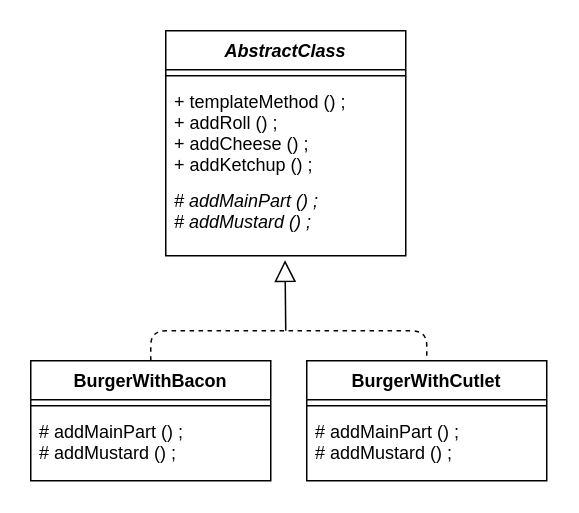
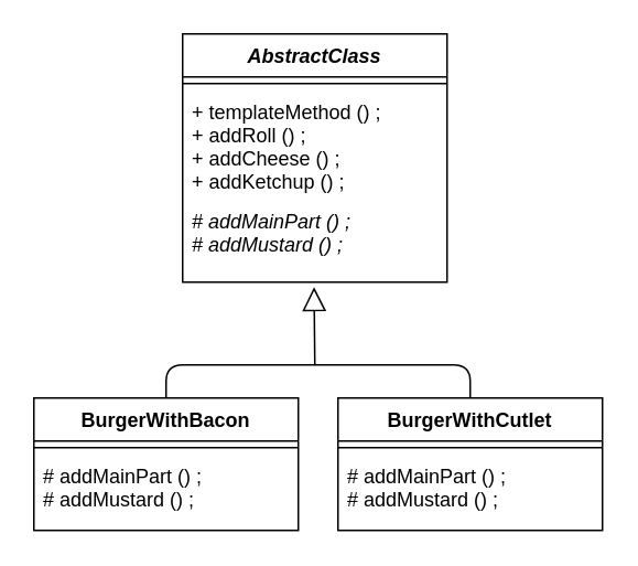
  <mxCell id="0" />
  <mxCell id="1" parent="0" />
  <mxCell id="2" value="AbstractClass" style="swimlane;fontStyle=3;align=center;verticalAlign=top;childLayout=stackLayout;horizontal=1;startSize=26;horizontalStack=0;resizeParent=1;resizeParentMax=0;resizeLast=0;collapsible=1;marginBottom=0;" vertex="1" parent="1"><mxGeometry x="110" y="20" width="160" height="150" as="geometry" /></mxCell>
  <mxCell id="3" value="" style="line;strokeWidth=1;fillColor=none;align=left;verticalAlign=middle;spacingTop=-1;spacingLeft=3;spacingRight=3;rotatable=0;labelPosition=right;points=[];portConstraint=eastwest;" vertex="1" parent="2"><mxGeometry y="26" width="160" height="8" as="geometry" /></mxCell>
  <mxCell id="4" value="+ templateMethod () ;&#10;+ addRoll () ;&#10;+ addCheese () ;&#10;+ addKetchup () ;" style="text;strokeColor=none;fillColor=none;align=left;verticalAlign=top;spacingLeft=4;spacingRight=4;overflow=hidden;rotatable=0;points=[[0,0.5],[1,0.5]];portConstraint=eastwest;" vertex="1" parent="2"><mxGeometry y="34" width="160" height="66" as="geometry" /></mxCell>
  <mxCell id="5" value="# addMainPart () ;&#10;# addMustard () ;" style="text;strokeColor=none;fillColor=none;align=left;verticalAlign=top;spacingLeft=4;spacingRight=4;overflow=hidden;rotatable=0;points=[[0,0.5],[1,0.5]];portConstraint=eastwest;fontStyle=2" vertex="1" parent="2"><mxGeometry y="100" width="160" height="50" as="geometry" /></mxCell>
  <mxCell id="6" value="BurgerWithBacon" style="swimlane;fontStyle=1;align=center;verticalAlign=top;childLayout=stackLayout;horizontal=1;startSize=26;horizontalStack=0;resizeParent=1;resizeParentMax=0;resizeLast=0;collapsible=1;marginBottom=0;" vertex="1" parent="1"><mxGeometry x="20" y="240" width="160" height="80" as="geometry" /></mxCell>
  <mxCell id="7" value="" style="line;strokeWidth=1;fillColor=none;align=left;verticalAlign=middle;spacingTop=-1;spacingLeft=3;spacingRight=3;rotatable=0;labelPosition=right;points=[];portConstraint=eastwest;" vertex="1" parent="6"><mxGeometry y="26" width="160" height="8" as="geometry" /></mxCell>
  <mxCell id="8" value="# addMainPart () ;&#10;# addMustard () ;" style="text;strokeColor=none;fillColor=none;align=left;verticalAlign=top;spacingLeft=4;spacingRight=4;overflow=hidden;rotatable=0;points=[[0,0.5],[1,0.5]];portConstraint=eastwest;" vertex="1" parent="6"><mxGeometry y="34" width="160" height="46" as="geometry" /></mxCell>
  <mxCell id="9" value="BurgerWithCutlet" style="swimlane;fontStyle=1;align=center;verticalAlign=top;childLayout=stackLayout;horizontal=1;startSize=26;horizontalStack=0;resizeParent=1;resizeParentMax=0;resizeLast=0;collapsible=1;marginBottom=0;" vertex="1" parent="1"><mxGeometry x="204" y="240" width="160" height="80" as="geometry" /></mxCell>
  <mxCell id="10" value="" style="line;strokeWidth=1;fillColor=none;align=left;verticalAlign=middle;spacingTop=-1;spacingLeft=3;spacingRight=3;rotatable=0;labelPosition=right;points=[];portConstraint=eastwest;" vertex="1" parent="9"><mxGeometry y="26" width="160" height="8" as="geometry" /></mxCell>
  <mxCell id="11" value="# addMainPart () ;&#10;# addMustard () ;" style="text;strokeColor=none;fillColor=none;align=left;verticalAlign=top;spacingLeft=4;spacingRight=4;overflow=hidden;rotatable=0;points=[[0,0.5],[1,0.5]];portConstraint=eastwest;" vertex="1" parent="9"><mxGeometry y="34" width="160" height="46" as="geometry" /></mxCell>
  <mxCell id="12" value="" style="endArrow=block;endFill=0;endSize=12;html=1;entryX=0.497;entryY=1.06;entryDx=0;entryDy=0;entryPerimeter=0;" edge="1" parent="1" target="5"><mxGeometry width="160" relative="1" as="geometry"><mxPoint x="190" y="220" as="sourcePoint" /><mxPoint x="250" y="200" as="targetPoint" /></mxGeometry></mxCell>
- <mxCell id="13" value="" style="endArrow=none;html=1;edgeStyle=orthogonalEdgeStyle;entryX=0.5;entryY=0;entryDx=0;entryDy=0;exitX=0.5;exitY=0;exitDx=0;exitDy=0;dashed=1;" edge="1" parent="1" source="6" target="9"><mxGeometry relative="1" as="geometry"><mxPoint x="100" y="230" as="sourcePoint" /><mxPoint x="320" y="220" as="targetPoint" /><Array as="points"><mxPoint x="100" y="220" /><mxPoint x="284" y="220" /></Array></mxGeometry></mxCell>
+ <mxCell id="13" value="" style="endArrow=none;html=1;edgeStyle=orthogonalEdgeStyle;entryX=0.5;entryY=0;entryDx=0;entryDy=0;exitX=0.5;exitY=0;exitDx=0;exitDy=0;" edge="1" parent="1" source="6" target="9"><mxGeometry relative="1" as="geometry"><mxPoint x="100" y="230" as="sourcePoint" /><mxPoint x="320" y="220" as="targetPoint" /><Array as="points"><mxPoint x="100" y="220" /><mxPoint x="284" y="220" /></Array></mxGeometry></mxCell>
